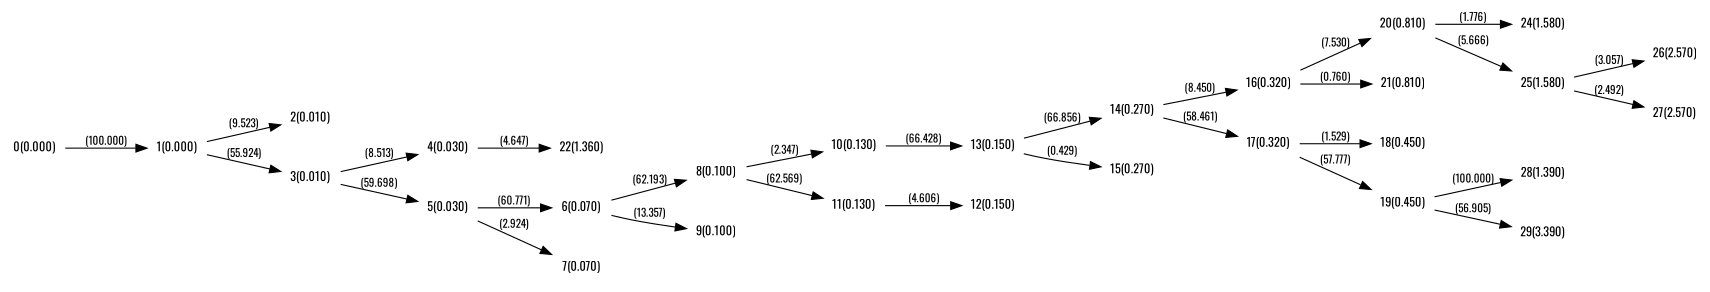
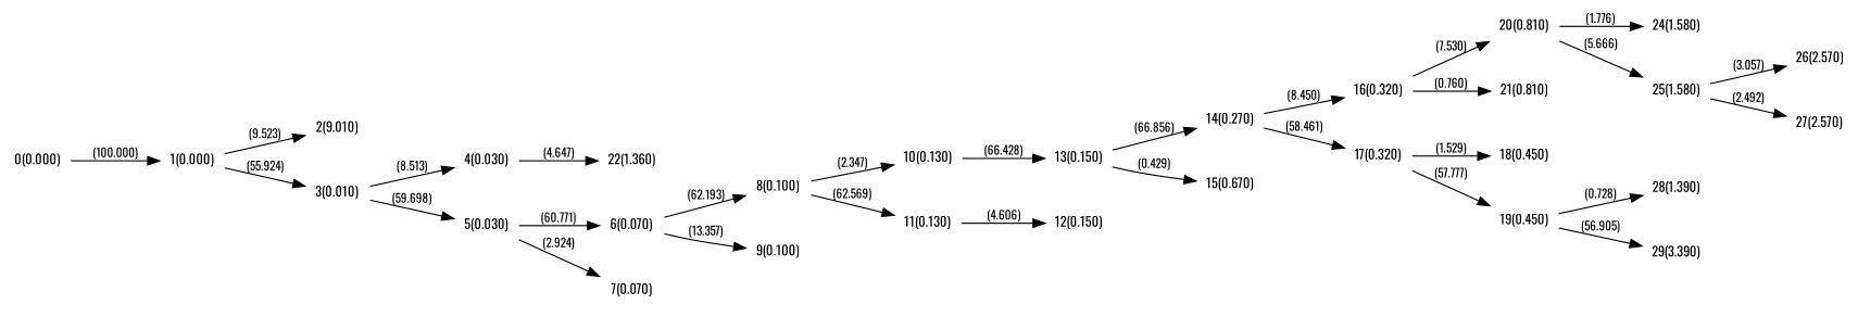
  digraph {
    fontname=Oswald
    rankdir=LR
    node [fontname=Oswald fontsize=11 shape=plaintext]
    edge [fontname=Oswald fontsize=10]
    n1 [label="0(0.000)"]
    n2 [label="1(0.000)"]
-   n3 [label="2(0.010)"]
+   n3 [label="2(9.010)"]
    n4 [label="3(0.010)"]
    n5 [label="4(0.030)"]
    n6 [label="5(0.030)"]
    n7 [label="22(1.360)"]
    n8 [label="6(0.070)"]
    n9 [label="7(0.070)"]
    n10 [label="8(0.100)"]
    n11 [label="9(0.100)"]
    n12 [label="10(0.130)"]
    n13 [label="11(0.130)"]
    n14 [label="13(0.150)"]
    n15 [label="12(0.150)"]
    n16 [label="14(0.270)"]
-   n17 [label="15(0.270)"]
+   n17 [label="15(0.670)"]
    n18 [label="16(0.320)"]
    n19 [label="17(0.320)"]
    n20 [label="20(0.810)"]
    n21 [label="21(0.810)"]
    n22 [label="18(0.450)"]
    n23 [label="19(0.450)"]
    n24 [label="24(1.580)"]
    n25 [label="25(1.580)"]
    n26 [label="28(1.390)"]
    n27 [label="29(3.390)"]
    n28 [label="26(2.570)"]
    n29 [label="27(2.570)"]
    n1 -> n2 [label="(100.000)"]
    n2 -> n3 [label="(9.523)"]
    n2 -> n4 [label="(55.924)"]
    n4 -> n5 [label="(8.513)"]
    n4 -> n6 [label="(59.698)"]
    n5 -> n7 [label="(4.647)"]
    n6 -> n8 [label="(60.771)"]
    n6 -> n9 [label="(2.924)"]
    n8 -> n10 [label="(62.193)"]
    n8 -> n11 [label="(13.357)"]
    n10 -> n12 [label="(2.347)"]
    n10 -> n13 [label="(62.569)"]
    n12 -> n14 [label="(66.428)"]
    n13 -> n15 [label="(4.606)"]
    n14 -> n16 [label="(66.856)"]
    n14 -> n17 [label="(0.429)"]
    n16 -> n18 [label="(8.450)"]
    n16 -> n19 [label="(58.461)"]
    n18 -> n20 [label="(7.530)"]
    n18 -> n21 [label="(0.760)"]
    n19 -> n22 [label="(1.529)"]
    n19 -> n23 [label="(57.777)"]
    n20 -> n24 [label="(1.776)"]
    n20 -> n25 [label="(5.666)"]
-   n23 -> n26 [label="(100.000)"]
+   n23 -> n26 [label="(0.728)"]
    n23 -> n27 [label="(56.905)"]
    n25 -> n28 [label="(3.057)"]
    n25 -> n29 [label="(2.492)"]
  }
